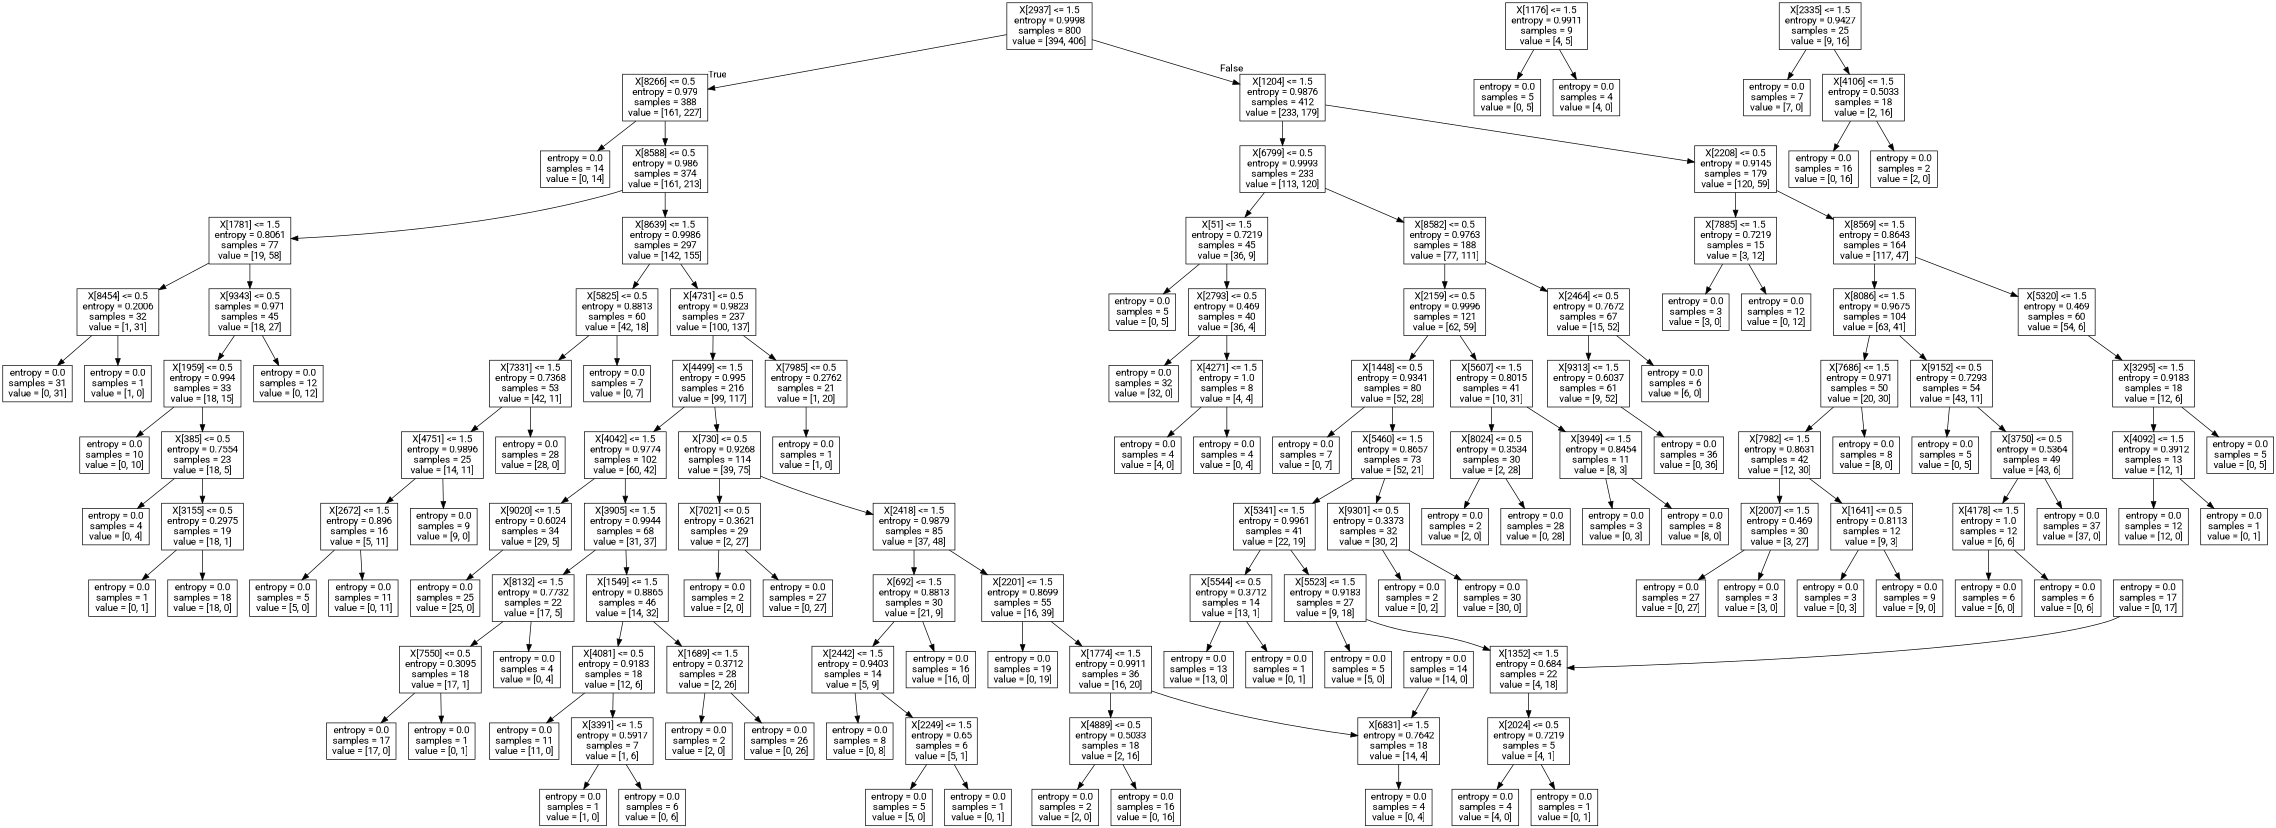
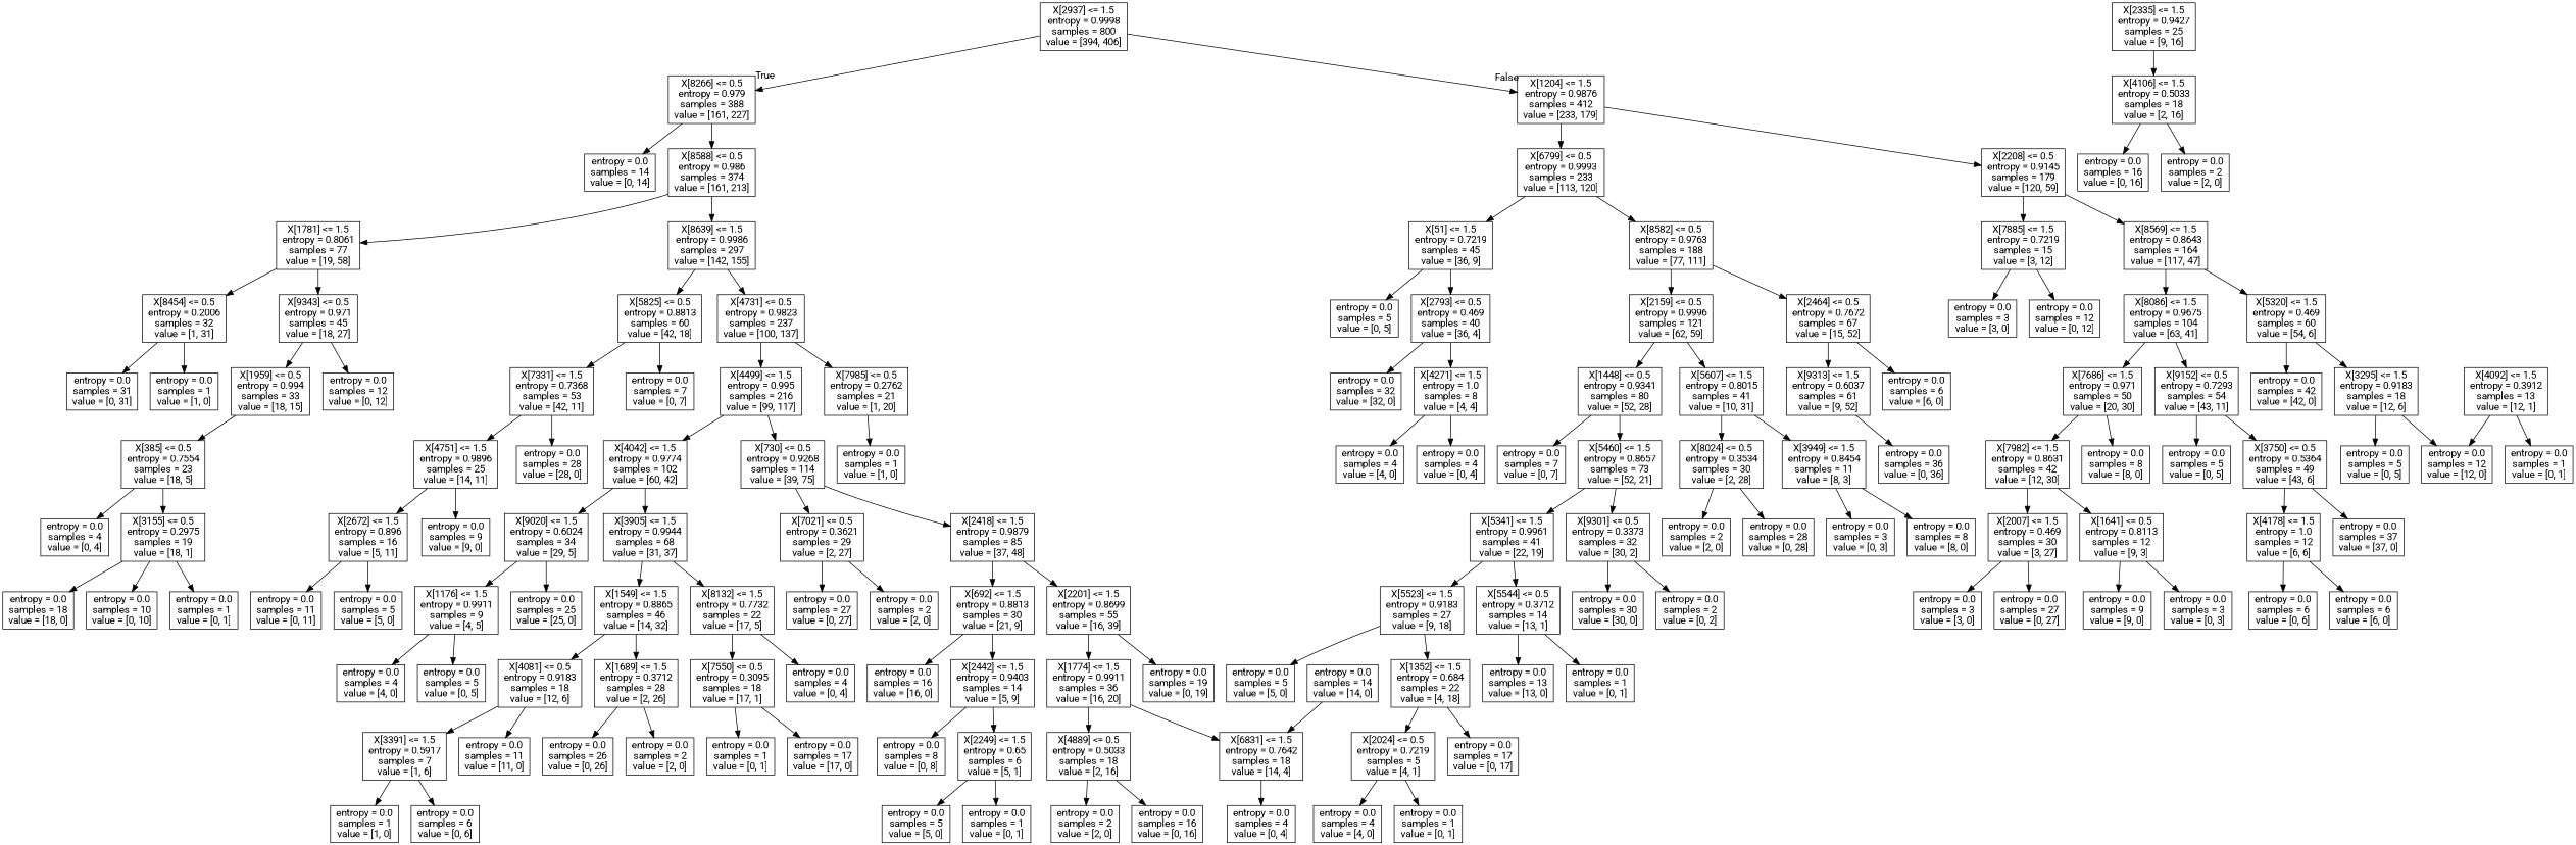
  digraph {
    fontname=Roboto
    node [fontname=Roboto shape=box]
    edge [fontname=Roboto]
    n1 [label="X[2937] <= 1.5\nentropy = 0.9998\nsamples = 800\nvalue = [394, 406]"]
    n2 [label="X[8266] <= 0.5\nentropy = 0.979\nsamples = 388\nvalue = [161, 227]"]
    n3 [label="X[1204] <= 1.5\nentropy = 0.9876\nsamples = 412\nvalue = [233, 179]"]
    n4 [label="entropy = 0.0\nsamples = 14\nvalue = [0, 14]"]
    n5 [label="X[8588] <= 0.5\nentropy = 0.986\nsamples = 374\nvalue = [161, 213]"]
    n6 [label="X[6799] <= 0.5\nentropy = 0.9993\nsamples = 233\nvalue = [113, 120]"]
    n7 [label="X[2208] <= 0.5\nentropy = 0.9145\nsamples = 179\nvalue = [120, 59]"]
    n8 [label="X[1781] <= 1.5\nentropy = 0.8061\nsamples = 77\nvalue = [19, 58]"]
    n9 [label="X[8639] <= 1.5\nentropy = 0.9986\nsamples = 297\nvalue = [142, 155]"]
    n10 [label="X[8454] <= 0.5\nentropy = 0.2006\nsamples = 32\nvalue = [1, 31]"]
-   n11 [label="X[9343] <= 0.5\nsamples = 0.971\nsamples = 45\nvalue = [18, 27]"]
+   n11 [label="X[9343] <= 0.5\nentropy = 0.971\nsamples = 45\nvalue = [18, 27]"]
    n12 [label="X[5825] <= 0.5\nentropy = 0.8813\nsamples = 60\nvalue = [42, 18]"]
    n13 [label="X[4731] <= 0.5\nentropy = 0.9823\nsamples = 237\nvalue = [100, 137]"]
    n14 [label="entropy = 0.0\nsamples = 1\nvalue = [1, 0]"]
    n15 [label="entropy = 0.0\nsamples = 31\nvalue = [0, 31]"]
    n16 [label="entropy = 0.0\nsamples = 12\nvalue = [0, 12]"]
    n17 [label="X[1959] <= 0.5\nentropy = 0.994\nsamples = 33\nvalue = [18, 15]"]
    n18 [label="entropy = 0.0\nsamples = 10\nvalue = [0, 10]"]
    n19 [label="X[385] <= 0.5\nentropy = 0.7554\nsamples = 23\nvalue = [18, 5]"]
    n20 [label="entropy = 0.0\nsamples = 4\nvalue = [0, 4]"]
    n21 [label="X[3155] <= 0.5\nentropy = 0.2975\nsamples = 19\nvalue = [18, 1]"]
    n22 [label="entropy = 0.0\nsamples = 1\nvalue = [0, 1]"]
    n23 [label="entropy = 0.0\nsamples = 18\nvalue = [18, 0]"]
    n24 [label="entropy = 0.0\nsamples = 7\nvalue = [0, 7]"]
    n25 [label="X[7331] <= 1.5\nentropy = 0.7368\nsamples = 53\nvalue = [42, 11]"]
    n26 [label="X[7985] <= 0.5\nentropy = 0.2762\nsamples = 21\nvalue = [1, 20]"]
    n27 [label="X[4499] <= 1.5\nentropy = 0.995\nsamples = 216\nvalue = [99, 117]"]
    n28 [label="X[4751] <= 1.5\nentropy = 0.9896\nsamples = 25\nvalue = [14, 11]"]
    n29 [label="entropy = 0.0\nsamples = 28\nvalue = [28, 0]"]
    n30 [label="X[2672] <= 1.5\nentropy = 0.896\nsamples = 16\nvalue = [5, 11]"]
    n31 [label="entropy = 0.0\nsamples = 9\nvalue = [9, 0]"]
    n32 [label="entropy = 0.0\nsamples = 5\nvalue = [5, 0]"]
    n33 [label="entropy = 0.0\nsamples = 11\nvalue = [0, 11]"]
    n34 [label="entropy = 0.0\nsamples = 1\nvalue = [1, 0]"]
    n35 [label="X[730] <= 0.5\nentropy = 0.9268\nsamples = 114\nvalue = [39, 75]"]
    n36 [label="X[4042] <= 1.5\nentropy = 0.9774\nsamples = 102\nvalue = [60, 42]"]
    n37 [label="X[7021] <= 0.5\nentropy = 0.3621\nsamples = 29\nvalue = [2, 27]"]
    n38 [label="X[2418] <= 1.5\nentropy = 0.9879\nsamples = 85\nvalue = [37, 48]"]
    n39 [label="X[9020] <= 1.5\nentropy = 0.6024\nsamples = 34\nvalue = [29, 5]"]
    n40 [label="X[3905] <= 1.5\nentropy = 0.9944\nsamples = 68\nvalue = [31, 37]"]
    n41 [label="entropy = 0.0\nsamples = 2\nvalue = [2, 0]"]
    n42 [label="entropy = 0.0\nsamples = 27\nvalue = [0, 27]"]
    n43 [label="X[2201] <= 1.5\nentropy = 0.8699\nsamples = 55\nvalue = [16, 39]"]
    n44 [label="X[692] <= 1.5\nentropy = 0.8813\nsamples = 30\nvalue = [21, 9]"]
    n45 [label="entropy = 0.0\nsamples = 19\nvalue = [0, 19]"]
    n46 [label="X[1774] <= 1.5\nentropy = 0.9911\nsamples = 36\nvalue = [16, 20]"]
    n47 [label="X[2442] <= 1.5\nentropy = 0.9403\nsamples = 14\nvalue = [5, 9]"]
    n48 [label="entropy = 0.0\nsamples = 16\nvalue = [16, 0]"]
    n49 [label="X[6831] <= 1.5\nentropy = 0.7642\nsamples = 18\nvalue = [14, 4]"]
    n50 [label="X[4889] <= 0.5\nentropy = 0.5033\nsamples = 18\nvalue = [2, 16]"]
    n51 [label="entropy = 0.0\nsamples = 4\nvalue = [0, 4]"]
    n52 [label="entropy = 0.0\nsamples = 2\nvalue = [2, 0]"]
    n53 [label="entropy = 0.0\nsamples = 16\nvalue = [0, 16]"]
    n54 [label="entropy = 0.0\nsamples = 14\nvalue = [14, 0]"]
    n55 [label="entropy = 0.0\nsamples = 8\nvalue = [0, 8]"]
    n56 [label="X[2249] <= 1.5\nentropy = 0.65\nsamples = 6\nvalue = [5, 1]"]
    n57 [label="entropy = 0.0\nsamples = 5\nvalue = [5, 0]"]
    n58 [label="entropy = 0.0\nsamples = 1\nvalue = [0, 1]"]
    n59 [label="entropy = 0.0\nsamples = 25\nvalue = [25, 0]"]
    n60 [label="X[1176] <= 1.5\nentropy = 0.9911\nsamples = 9\nvalue = [4, 5]"]
    n61 [label="X[8132] <= 1.5\nentropy = 0.7732\nsamples = 22\nvalue = [17, 5]"]
    n62 [label="X[1549] <= 1.5\nentropy = 0.8865\nsamples = 46\nvalue = [14, 32]"]
    n63 [label="entropy = 0.0\nsamples = 5\nvalue = [0, 5]"]
    n64 [label="entropy = 0.0\nsamples = 4\nvalue = [4, 0]"]
    n65 [label="entropy = 0.0\nsamples = 4\nvalue = [0, 4]"]
    n66 [label="X[7550] <= 0.5\nentropy = 0.3095\nsamples = 18\nvalue = [17, 1]"]
    n67 [label="X[1689] <= 1.5\nentropy = 0.3712\nsamples = 28\nvalue = [2, 26]"]
    n68 [label="X[4081] <= 0.5\nentropy = 0.9183\nsamples = 18\nvalue = [12, 6]"]
    n69 [label="entropy = 0.0\nsamples = 1\nvalue = [0, 1]"]
    n70 [label="entropy = 0.0\nsamples = 17\nvalue = [17, 0]"]
    n71 [label="entropy = 0.0\nsamples = 26\nvalue = [0, 26]"]
    n72 [label="entropy = 0.0\nsamples = 2\nvalue = [2, 0]"]
    n73 [label="X[3391] <= 1.5\nentropy = 0.5917\nsamples = 7\nvalue = [1, 6]"]
    n74 [label="entropy = 0.0\nsamples = 11\nvalue = [11, 0]"]
    n75 [label="entropy = 0.0\nsamples = 1\nvalue = [1, 0]"]
    n76 [label="entropy = 0.0\nsamples = 6\nvalue = [0, 6]"]
    n77 [label="X[51] <= 1.5\nentropy = 0.7219\nsamples = 45\nvalue = [36, 9]"]
    n78 [label="X[8582] <= 0.5\nentropy = 0.9763\nsamples = 188\nvalue = [77, 111]"]
    n79 [label="X[7885] <= 1.5\nentropy = 0.7219\nsamples = 15\nvalue = [3, 12]"]
    n80 [label="X[8569] <= 1.5\nentropy = 0.8643\nsamples = 164\nvalue = [117, 47]"]
    n81 [label="entropy = 0.0\nsamples = 5\nvalue = [0, 5]"]
    n82 [label="X[2793] <= 0.5\nentropy = 0.469\nsamples = 40\nvalue = [36, 4]"]
    n83 [label="X[2159] <= 0.5\nentropy = 0.9996\nsamples = 121\nvalue = [62, 59]"]
    n84 [label="X[2464] <= 0.5\nentropy = 0.7672\nsamples = 67\nvalue = [15, 52]"]
    n85 [label="X[4271] <= 1.5\nentropy = 1.0\nsamples = 8\nvalue = [4, 4]"]
    n86 [label="entropy = 0.0\nsamples = 32\nvalue = [32, 0]"]
    n87 [label="entropy = 0.0\nsamples = 4\nvalue = [4, 0]"]
    n88 [label="entropy = 0.0\nsamples = 4\nvalue = [0, 4]"]
    n89 [label="X[5607] <= 1.5\nentropy = 0.8015\nsamples = 41\nvalue = [10, 31]"]
    n90 [label="X[1448] <= 0.5\nentropy = 0.9341\nsamples = 80\nvalue = [52, 28]"]
    n91 [label="entropy = 0.0\nsamples = 6\nvalue = [6, 0]"]
    n92 [label="X[9313] <= 1.5\nentropy = 0.6037\nsamples = 61\nvalue = [9, 52]"]
    n93 [label="X[8024] <= 0.5\nentropy = 0.3534\nsamples = 30\nvalue = [2, 28]"]
    n94 [label="X[3949] <= 1.5\nentropy = 0.8454\nsamples = 11\nvalue = [8, 3]"]
    n95 [label="entropy = 0.0\nsamples = 7\nvalue = [0, 7]"]
    n96 [label="X[5460] <= 1.5\nentropy = 0.8657\nsamples = 73\nvalue = [52, 21]"]
    n97 [label="entropy = 0.0\nsamples = 2\nvalue = [2, 0]"]
    n98 [label="entropy = 0.0\nsamples = 28\nvalue = [0, 28]"]
    n99 [label="entropy = 0.0\nsamples = 3\nvalue = [0, 3]"]
    n100 [label="entropy = 0.0\nsamples = 8\nvalue = [8, 0]"]
    n101 [label="X[5341] <= 1.5\nentropy = 0.9961\nsamples = 41\nvalue = [22, 19]"]
    n102 [label="X[9301] <= 0.5\nentropy = 0.3373\nsamples = 32\nvalue = [30, 2]"]
    n103 [label="X[5544] <= 0.5\nentropy = 0.3712\nsamples = 14\nvalue = [13, 1]"]
    n104 [label="X[5523] <= 1.5\nentropy = 0.9183\nsamples = 27\nvalue = [9, 18]"]
    n105 [label="entropy = 0.0\nsamples = 2\nvalue = [0, 2]"]
    n106 [label="entropy = 0.0\nsamples = 30\nvalue = [30, 0]"]
    n107 [label="entropy = 0.0\nsamples = 1\nvalue = [0, 1]"]
    n108 [label="entropy = 0.0\nsamples = 13\nvalue = [13, 0]"]
    n109 [label="X[1352] <= 1.5\nentropy = 0.684\nsamples = 22\nvalue = [4, 18]"]
    n110 [label="entropy = 0.0\nsamples = 5\nvalue = [5, 0]"]
    n111 [label="X[2024] <= 0.5\nentropy = 0.7219\nsamples = 5\nvalue = [4, 1]"]
    n112 [label="entropy = 0.0\nsamples = 17\nvalue = [0, 17]"]
    n113 [label="entropy = 0.0\nsamples = 1\nvalue = [0, 1]"]
    n114 [label="entropy = 0.0\nsamples = 4\nvalue = [4, 0]"]
    n115 [label="entropy = 0.0\nsamples = 36\nvalue = [0, 36]"]
    n116 [label="X[2335] <= 1.5\nentropy = 0.9427\nsamples = 25\nvalue = [9, 16]"]
-   n117 [label="entropy = 0.0\nsamples = 7\nvalue = [7, 0]"]
    n118 [label="X[4106] <= 1.5\nentropy = 0.5033\nsamples = 18\nvalue = [2, 16]"]
    n119 [label="entropy = 0.0\nsamples = 16\nvalue = [0, 16]"]
    n120 [label="entropy = 0.0\nsamples = 2\nvalue = [2, 0]"]
    n121 [label="entropy = 0.0\nsamples = 3\nvalue = [3, 0]"]
    n122 [label="entropy = 0.0\nsamples = 12\nvalue = [0, 12]"]
    n123 [label="X[8086] <= 1.5\nentropy = 0.9675\nsamples = 104\nvalue = [63, 41]"]
    n124 [label="X[5320] <= 1.5\nentropy = 0.469\nsamples = 60\nvalue = [54, 6]"]
    n125 [label="X[9152] <= 0.5\nentropy = 0.7293\nsamples = 54\nvalue = [43, 11]"]
    n126 [label="X[7686] <= 1.5\nentropy = 0.971\nsamples = 50\nvalue = [20, 30]"]
    n127 [label="X[3295] <= 1.5\nentropy = 0.9183\nsamples = 18\nvalue = [12, 6]"]
+   n128 [label="entropy = 0.0\nsamples = 42\nvalue = [42, 0]"]
    n129 [label="entropy = 0.0\nsamples = 5\nvalue = [0, 5]"]
    n130 [label="X[3750] <= 0.5\nentropy = 0.5364\nsamples = 49\nvalue = [43, 6]"]
    n131 [label="X[7982] <= 1.5\nentropy = 0.8631\nsamples = 42\nvalue = [12, 30]"]
    n132 [label="entropy = 0.0\nsamples = 8\nvalue = [8, 0]"]
    n133 [label="X[4178] <= 1.5\nentropy = 1.0\nsamples = 12\nvalue = [6, 6]"]
    n134 [label="entropy = 0.0\nsamples = 37\nvalue = [37, 0]"]
    n135 [label="entropy = 0.0\nsamples = 6\nvalue = [6, 0]"]
    n136 [label="entropy = 0.0\nsamples = 6\nvalue = [0, 6]"]
    n137 [label="X[2007] <= 1.5\nentropy = 0.469\nsamples = 30\nvalue = [3, 27]"]
    n138 [label="X[1641] <= 0.5\nentropy = 0.8113\nsamples = 12\nvalue = [9, 3]"]
    n139 [label="entropy = 0.0\nsamples = 27\nvalue = [0, 27]"]
    n140 [label="entropy = 0.0\nsamples = 3\nvalue = [3, 0]"]
    n141 [label="entropy = 0.0\nsamples = 3\nvalue = [0, 3]"]
    n142 [label="entropy = 0.0\nsamples = 9\nvalue = [9, 0]"]
    n143 [label="X[4092] <= 1.5\nentropy = 0.3912\nsamples = 13\nvalue = [12, 1]"]
    n144 [label="entropy = 0.0\nsamples = 5\nvalue = [0, 5]"]
    n145 [label="entropy = 0.0\nsamples = 12\nvalue = [12, 0]"]
    n146 [label="entropy = 0.0\nsamples = 1\nvalue = [0, 1]"]
    n1 -> n2 [headlabel=True labelangle=45 labeldistance=2.5]
    n1 -> n3 [headlabel=False labelangle=-45 labeldistance=2.5]
    n2 -> n4
    n2 -> n5
    n3 -> n6
    n3 -> n7
    n5 -> n8
    n5 -> n9
    n6 -> n77
    n6 -> n78
    n7 -> n79
    n7 -> n80
    n8 -> n10
    n8 -> n11
    n9 -> n12
    n9 -> n13
    n10 -> n14
    n10 -> n15
    n11 -> n16
    n11 -> n17
    n12 -> n24
    n12 -> n25
    n13 -> n26
    n13 -> n27
-   n17 -> n18
+   n21 -> n18
    n17 -> n19
    n19 -> n20
    n19 -> n21
    n21 -> n22
    n21 -> n23
    n25 -> n28
    n25 -> n29
    n26 -> n34
    n27 -> n35
    n27 -> n36
    n28 -> n30
    n28 -> n31
    n30 -> n32
    n30 -> n33
    n35 -> n37
    n35 -> n38
    n36 -> n39
    n36 -> n40
    n37 -> n41
    n37 -> n42
    n38 -> n43
    n38 -> n44
    n39 -> n59
+   n39 -> n60
    n40 -> n61
    n40 -> n62
    n43 -> n45
    n43 -> n46
    n44 -> n47
    n44 -> n48
    n46 -> n49
    n46 -> n50
    n47 -> n55
    n47 -> n56
    n49 -> n51
    n50 -> n52
    n50 -> n53
    n54 -> n49
    n56 -> n57
    n56 -> n58
    n60 -> n63
    n60 -> n64
    n61 -> n65
    n61 -> n66
    n62 -> n67
    n62 -> n68
    n66 -> n69
    n66 -> n70
    n67 -> n71
    n67 -> n72
    n68 -> n73
    n68 -> n74
    n73 -> n75
    n73 -> n76
    n77 -> n81
    n77 -> n82
    n78 -> n83
    n78 -> n84
    n79 -> n121
    n79 -> n122
    n80 -> n123
    n80 -> n124
    n82 -> n85
    n82 -> n86
    n83 -> n89
    n83 -> n90
    n84 -> n91
    n84 -> n92
    n85 -> n87
    n85 -> n88
    n89 -> n93
    n89 -> n94
    n90 -> n95
    n90 -> n96
    n92 -> n115
    n93 -> n97
    n93 -> n98
    n94 -> n99
    n94 -> n100
    n96 -> n101
    n96 -> n102
    n101 -> n103
    n101 -> n104
    n102 -> n105
    n102 -> n106
    n103 -> n107
    n103 -> n108
    n104 -> n109
    n104 -> n110
    n109 -> n111
-   n112 -> n109
+   n109 -> n112
    n111 -> n113
    n111 -> n114
-   n116 -> n117
    n116 -> n118
    n118 -> n119
    n118 -> n120
    n123 -> n125
    n123 -> n126
    n124 -> n127
+   n124 -> n128
    n125 -> n129
    n125 -> n130
    n126 -> n131
    n126 -> n132
-   n127 -> n143
+   n127 -> n145
    n127 -> n144
    n130 -> n133
    n130 -> n134
    n131 -> n137
    n131 -> n138
    n133 -> n135
    n133 -> n136
    n137 -> n139
    n137 -> n140
    n138 -> n141
    n138 -> n142
    n143 -> n145
    n143 -> n146
  }
